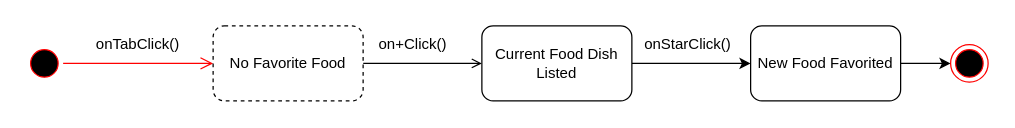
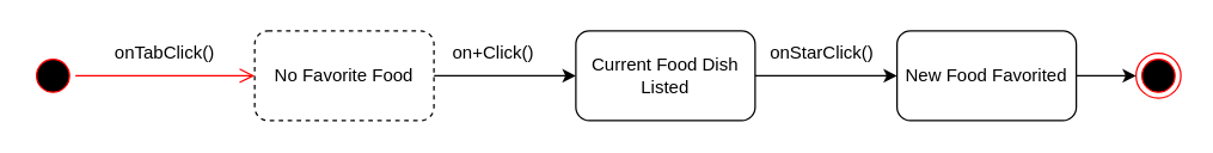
  <mxCell id="0" />
  <mxCell id="1" parent="0" />
  <mxCell id="2" value="" style="ellipse;html=1;shape=startState;fillColor=#000000;strokeColor=#ff0000;" parent="1" vertex="1"><mxGeometry y="35" width="30" height="30" as="geometry" x="20" /></mxCell>
  <mxCell id="3" value="" style="edgeStyle=orthogonalEdgeStyle;html=1;verticalAlign=bottom;endArrow=open;endSize=8;strokeColor=#ff0000;rounded=0;entryX=0;entryY=0.5;entryDx=0;entryDy=0;" parent="1" source="2" target="5" edge="1"><mxGeometry relative="1" as="geometry"><mxPoint x="130" y="50" as="targetPoint" /></mxGeometry></mxCell>
- <mxCell id="4" style="edgeStyle=orthogonalEdgeStyle;rounded=0;orthogonalLoop=1;jettySize=auto;html=1;entryX=0;entryY=0.5;entryDx=0;entryDy=0;endArrow=open;" parent="1" source="5" target="9" edge="1"><mxGeometry relative="1" as="geometry"><mxPoint x="410" y="50" as="targetPoint" /></mxGeometry></mxCell>
+ <mxCell id="4" style="edgeStyle=orthogonalEdgeStyle;rounded=0;orthogonalLoop=1;jettySize=auto;html=1;entryX=0;entryY=0.5;entryDx=0;entryDy=0;" parent="1" source="5" target="9" edge="1"><mxGeometry relative="1" as="geometry"><mxPoint x="410" y="50" as="targetPoint" /></mxGeometry></mxCell>
  <mxCell id="5" value="No Favorite Food" style="rounded=1;whiteSpace=wrap;html=1;dashed=1;" parent="1" vertex="1"><mxGeometry x="170" y="20" width="120" height="60" as="geometry" /></mxCell>
  <mxCell id="6" value="onTabClick()" style="text;html=1;strokeColor=none;fillColor=none;align=center;verticalAlign=middle;whiteSpace=wrap;rounded=0;" parent="1" vertex="1"><mxGeometry x="80" y="20" width="60" height="30" as="geometry" /></mxCell>
  <mxCell id="7" value="on+Click()" style="text;html=1;strokeColor=none;fillColor=none;align=center;verticalAlign=middle;whiteSpace=wrap;rounded=0;" parent="1" vertex="1"><mxGeometry x="300" y="20" width="60" height="30" as="geometry" /></mxCell>
  <mxCell id="8" style="edgeStyle=orthogonalEdgeStyle;rounded=0;orthogonalLoop=1;jettySize=auto;html=1;" parent="1" source="9" edge="1"><mxGeometry relative="1" as="geometry"><mxPoint x="600" y="50" as="targetPoint" /></mxGeometry></mxCell>
  <mxCell id="9" value="Current Food Dish Listed" style="rounded=1;whiteSpace=wrap;html=1;" parent="1" vertex="1"><mxGeometry x="385" y="20" width="120" height="60" as="geometry" /></mxCell>
  <mxCell id="10" value="onStarClick()" style="text;html=1;strokeColor=none;fillColor=none;align=center;verticalAlign=middle;whiteSpace=wrap;rounded=0;" parent="1" vertex="1"><mxGeometry x="520" y="20" width="60" height="30" as="geometry" /></mxCell>
  <mxCell id="11" style="edgeStyle=orthogonalEdgeStyle;rounded=0;orthogonalLoop=1;jettySize=auto;html=1;" parent="1" source="12" edge="1"><mxGeometry relative="1" as="geometry"><mxPoint x="760" y="50" as="targetPoint" /></mxGeometry></mxCell>
  <mxCell id="12" value="New Food Favorited" style="rounded=1;whiteSpace=wrap;html=1;" parent="1" vertex="1"><mxGeometry x="600" y="20" width="120" height="60" as="geometry" /></mxCell>
  <mxCell id="13" value="" style="ellipse;html=1;shape=endState;fillColor=#000000;strokeColor=#ff0000;" parent="1" vertex="1"><mxGeometry x="760" y="35" width="30" height="30" as="geometry" /></mxCell>
